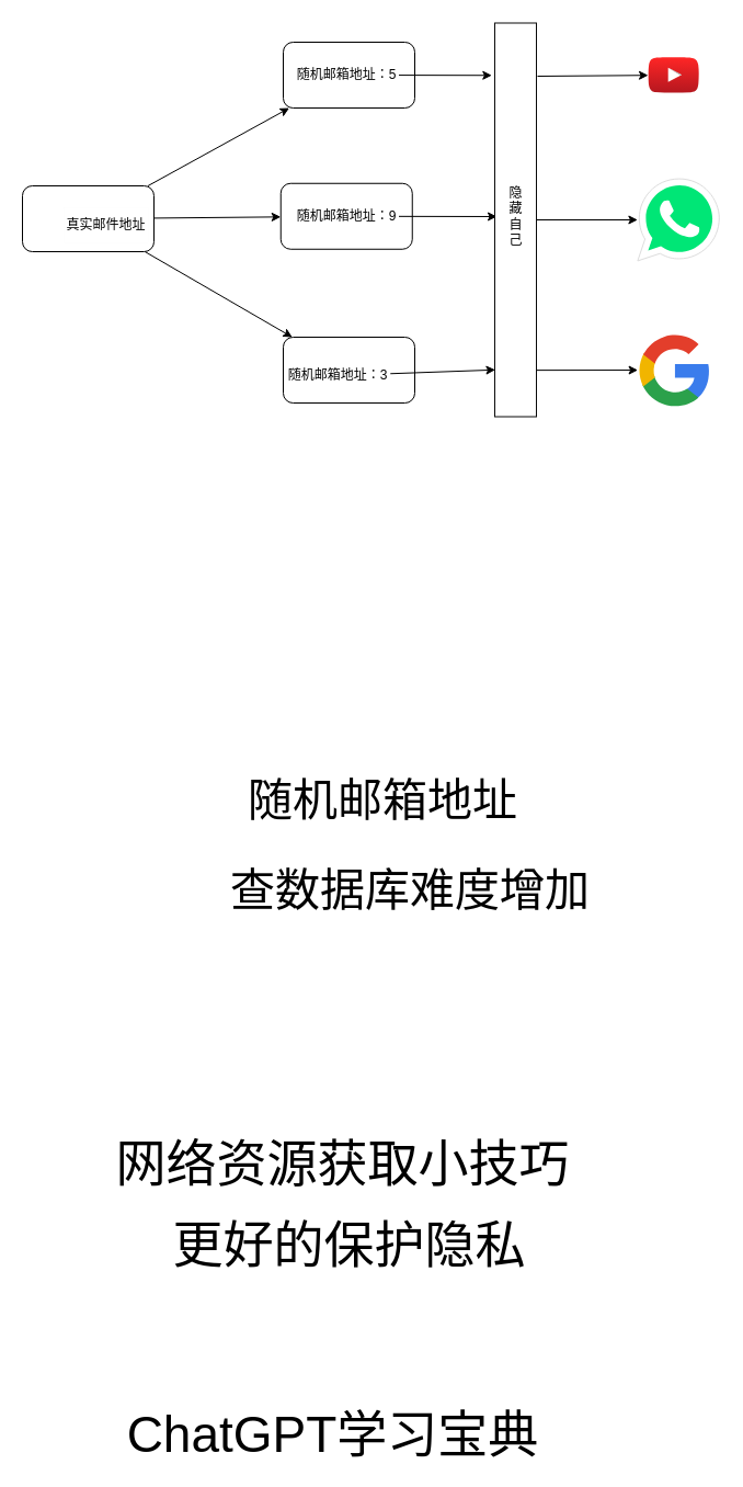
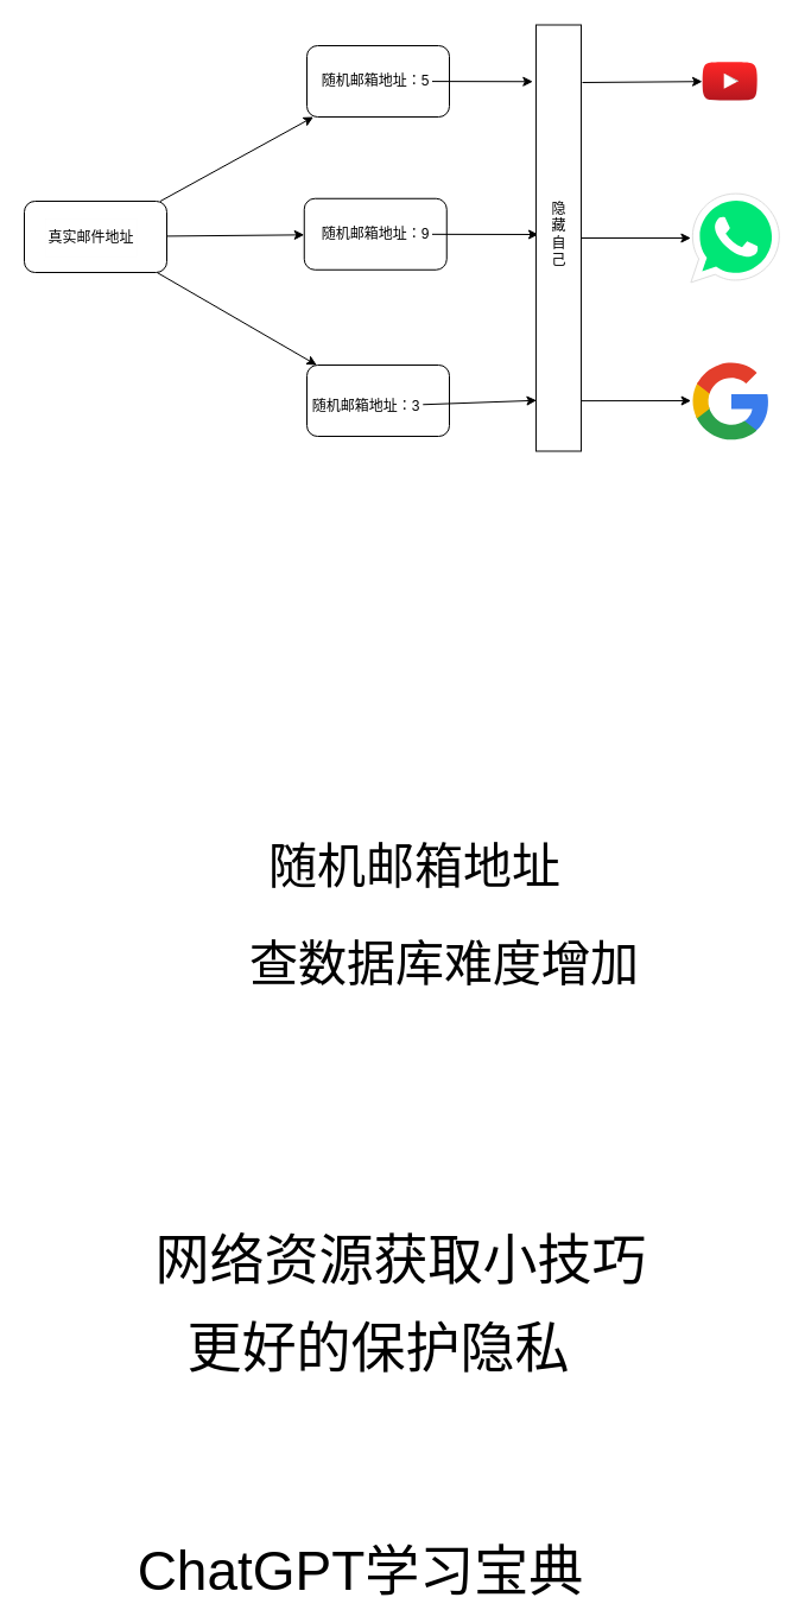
  <mxCell id="0" />
  <mxCell id="1" parent="0" />
  <mxCell id="2" value="" style="edgeStyle=none;html=1;strokeColor=#000000;rounded=1;" parent="1" source="5" target="6" edge="1"><mxGeometry relative="1" as="geometry" /></mxCell>
  <mxCell id="3" value="" style="edgeStyle=none;html=1;fontColor=#000000;strokeColor=#000000;" parent="1" source="5" target="8" edge="1"><mxGeometry relative="1" as="geometry" /></mxCell>
  <mxCell id="4" value="" style="edgeStyle=none;html=1;strokeColor=#000000;fontColor=#000000;" parent="1" source="5" target="9" edge="1"><mxGeometry relative="1" as="geometry" /></mxCell>
  <mxCell id="5" value="" style="rounded=1;whiteSpace=wrap;html=1;fillColor=#FFFFFF;gradientColor=none;strokeColor=#000000;" parent="1" vertex="1"><mxGeometry x="20" y="169" width="120" height="60" as="geometry" /></mxCell>
  <mxCell id="6" value="" style="rounded=1;whiteSpace=wrap;html=1;fillColor=#FFFFFF;gradientColor=none;strokeColor=#000000;" parent="1" vertex="1"><mxGeometry x="258" y="38" width="120" height="60" as="geometry" /></mxCell>
- <mxCell id="7" value="&lt;font color=&quot;#000000&quot;&gt;真实邮件地址&lt;/font&gt;" style="text;html=1;align=center;verticalAlign=middle;whiteSpace=wrap;rounded=0;glass=0;shadow=0;strokeColor=#F0F0F0;strokeWidth=0;" parent="1" vertex="1"><mxGeometry x="58" y="189" width="77" height="32" as="geometry" /></mxCell>
+ <mxCell id="7" value="&lt;font color=&quot;#000000&quot;&gt;真实邮件地址&lt;/font&gt;" style="text;html=1;align=center;verticalAlign=middle;whiteSpace=wrap;rounded=0;glass=0;shadow=0;strokeColor=#F0F0F0;strokeWidth=0;" parent="1" vertex="1"><mxGeometry x="38" y="184" width="77" height="32" as="geometry" /></mxCell>
  <mxCell id="8" value="" style="rounded=1;whiteSpace=wrap;html=1;fillColor=#FFFFFF;gradientColor=none;strokeColor=#000000;" parent="1" vertex="1"><mxGeometry x="255.75" y="166.75" width="120" height="60" as="geometry" /></mxCell>
  <mxCell id="9" value="" style="rounded=1;whiteSpace=wrap;html=1;fillColor=#FFFFFF;gradientColor=none;strokeColor=#000000;" parent="1" vertex="1"><mxGeometry x="258" y="307" width="120" height="60" as="geometry" /></mxCell>
  <mxCell id="10" value="" style="edgeStyle=none;html=1;strokeColor=#000000;fontColor=#000000;entryX=-0.071;entryY=0.133;entryDx=0;entryDy=0;entryPerimeter=0;" parent="1" source="11" target="19" edge="1"><mxGeometry relative="1" as="geometry"><mxPoint x="455" y="186" as="targetPoint" /></mxGeometry></mxCell>
  <mxCell id="11" value="随机邮箱地址：5" style="text;html=1;strokeColor=none;fillColor=none;align=center;verticalAlign=middle;whiteSpace=wrap;rounded=0;shadow=0;glass=0;strokeWidth=0;fontColor=#000000;" parent="1" vertex="1"><mxGeometry x="268" y="55.25" width="95.5" height="25.5" as="geometry" /></mxCell>
  <mxCell id="12" value="" style="edgeStyle=none;html=1;strokeColor=#000000;fontColor=#000000;" parent="1" source="13" edge="1"><mxGeometry relative="1" as="geometry"><mxPoint x="453" y="197" as="targetPoint" /></mxGeometry></mxCell>
  <mxCell id="13" value="随机邮箱地址：9" style="text;html=1;strokeColor=none;fillColor=none;align=center;verticalAlign=middle;whiteSpace=wrap;rounded=0;shadow=0;glass=0;strokeWidth=0;fontColor=#000000;" parent="1" vertex="1"><mxGeometry x="268" y="184" width="95.5" height="25.5" as="geometry" /></mxCell>
  <mxCell id="14" value="" style="edgeStyle=none;html=1;strokeColor=#000000;fontColor=#000000;entryX=0.012;entryY=0.881;entryDx=0;entryDy=0;entryPerimeter=0;" parent="1" source="15" target="19" edge="1"><mxGeometry relative="1" as="geometry" /></mxCell>
  <mxCell id="15" value="随机邮箱地址：3" style="text;html=1;strokeColor=none;fillColor=none;align=center;verticalAlign=middle;whiteSpace=wrap;rounded=0;shadow=0;glass=0;strokeWidth=0;fontColor=#000000;" parent="1" vertex="1"><mxGeometry x="260.25" y="329.25" width="95.5" height="25.5" as="geometry" /></mxCell>
  <mxCell id="16" style="edgeStyle=none;html=1;strokeColor=#000000;fontColor=#000000;" parent="1" target="20" edge="1"><mxGeometry relative="1" as="geometry"><mxPoint x="490" y="69" as="sourcePoint" /></mxGeometry></mxCell>
  <mxCell id="17" value="" style="edgeStyle=none;html=1;strokeColor=#000000;fontColor=#000000;" parent="1" source="19" target="21" edge="1"><mxGeometry relative="1" as="geometry" /></mxCell>
  <mxCell id="18" style="edgeStyle=none;html=1;strokeColor=#000000;fontColor=#000000;exitX=1;exitY=0.882;exitDx=0;exitDy=0;exitPerimeter=0;" parent="1" source="19" target="22" edge="1"><mxGeometry relative="1" as="geometry" /></mxCell>
  <mxCell id="19" value="" style="rounded=0;whiteSpace=wrap;html=1;shadow=0;glass=0;strokeColor=#0a0a0a;strokeWidth=1;fontColor=#000000;fillColor=#FFFFFF;" parent="1" vertex="1"><mxGeometry x="451" y="20.5" width="38" height="359" as="geometry" /></mxCell>
  <mxCell id="20" value="" style="dashed=0;outlineConnect=0;html=1;align=center;labelPosition=center;verticalLabelPosition=bottom;verticalAlign=top;shape=mxgraph.weblogos.youtube_2;fillColor=#FF2626;gradientColor=#B5171F;rounded=0;shadow=0;glass=0;strokeColor=#0a0a0a;strokeWidth=1;fontColor=#000000;" parent="1" vertex="1"><mxGeometry x="591" y="51.7" width="46.4" height="32.6" as="geometry" /></mxCell>
  <mxCell id="21" value="" style="dashed=0;outlineConnect=0;html=1;align=center;labelPosition=center;verticalLabelPosition=bottom;verticalAlign=top;shape=mxgraph.weblogos.whatsapp;fillColor=#00E676;strokeColor=#dddddd;rounded=0;shadow=0;glass=0;strokeWidth=1;fontColor=#000000;" parent="1" vertex="1"><mxGeometry x="581.4" y="162.6" width="74.4" height="74.8" as="geometry" /></mxCell>
  <mxCell id="22" value="" style="dashed=0;outlineConnect=0;html=1;align=center;labelPosition=center;verticalLabelPosition=bottom;verticalAlign=top;shape=mxgraph.weblogos.google;rounded=0;shadow=0;glass=0;strokeColor=#0a0a0a;strokeWidth=1;fontColor=#000000;fillColor=#FFFFFF;" parent="1" vertex="1"><mxGeometry x="581.6" y="302.3" width="65.2" height="69.4" as="geometry" /></mxCell>
  <mxCell id="23" value="隐&lt;br&gt;藏&lt;br&gt;自&lt;br&gt;己" style="text;html=1;strokeColor=none;fillColor=none;align=center;verticalAlign=middle;whiteSpace=wrap;rounded=0;shadow=0;glass=0;strokeWidth=1;fontColor=#000000;" parent="1" vertex="1"><mxGeometry x="454.5" y="135.25" width="31" height="123" as="geometry" /></mxCell>
  <mxCell id="24" value="&lt;font style=&quot;font-size: 41px;&quot;&gt;随机邮箱地址&lt;/font&gt;" style="text;html=1;strokeColor=none;fillColor=none;align=center;verticalAlign=middle;whiteSpace=wrap;rounded=0;shadow=0;glass=0;strokeWidth=1;fontSize=19;fontColor=#000000;" parent="1" vertex="1"><mxGeometry x="115" y="712" width="468" height="35" as="geometry" /></mxCell>
  <mxCell id="25" value="&lt;font style=&quot;font-size: 41px;&quot;&gt;查数据库难度增加&lt;/font&gt;" style="text;html=1;strokeColor=none;fillColor=none;align=center;verticalAlign=middle;whiteSpace=wrap;rounded=0;shadow=0;glass=0;strokeWidth=1;fontSize=41;fontColor=#000000;" parent="1" vertex="1"><mxGeometry x="140" y="794" width="468" height="36" as="geometry" /></mxCell>
- <mxCell id="26" value="网络资源获取小技巧" style="text;html=1;strokeColor=none;fillColor=none;align=center;verticalAlign=middle;whiteSpace=wrap;rounded=0;shadow=0;glass=0;strokeWidth=1;fontSize=46;fontColor=#000000;" parent="1" vertex="1"><mxGeometry x="66" y="1035" width="493" height="52" as="geometry" /></mxCell>
+ <mxCell id="26" value="网络资源获取小技巧" style="text;html=1;strokeColor=none;fillColor=none;align=center;verticalAlign=middle;whiteSpace=wrap;rounded=0;shadow=0;glass=0;strokeWidth=1;fontSize=46;fontColor=#000000;" parent="1" vertex="1"><mxGeometry x="91" y="1035" width="493" height="52" as="geometry" /></mxCell>
  <mxCell id="27" value="更好的保护隐私" style="text;html=1;strokeColor=none;fillColor=none;align=center;verticalAlign=middle;whiteSpace=wrap;rounded=0;shadow=0;glass=0;strokeWidth=1;fontSize=46;fontColor=#000000;" parent="1" vertex="1"><mxGeometry x="83.5" y="1110" width="469" height="50" as="geometry" /></mxCell>
- <mxCell id="28" value="ChatGPT学习宝典" style="text;html=1;strokeColor=none;fillColor=none;align=center;verticalAlign=middle;whiteSpace=wrap;rounded=0;shadow=0;glass=0;strokeWidth=1;fontSize=46;fontColor=#000000;" vertex="1" parent="1"><mxGeometry x="57" y="1282" width="493" height="52" as="geometry" /></mxCell>
+ <mxCell id="28" value="ChatGPT学习宝典" style="text;html=1;strokeColor=none;fillColor=none;align=center;verticalAlign=middle;whiteSpace=wrap;rounded=0;shadow=0;glass=0;strokeWidth=1;fontSize=46;fontColor=#000000;" vertex="1" parent="1"><mxGeometry x="57" y="1297" width="493" height="52" as="geometry" /></mxCell>
